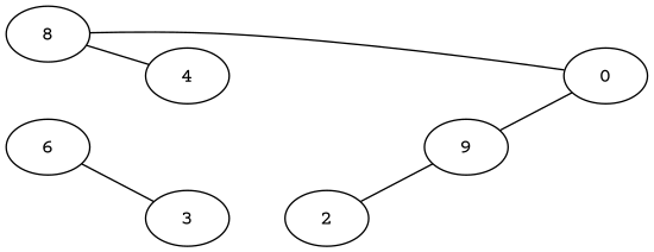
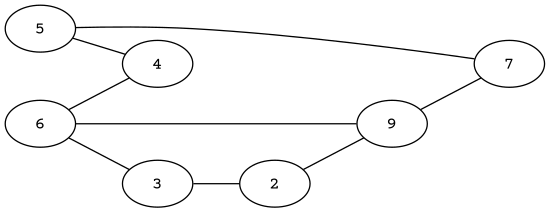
  graph {
    fontname="Courier Prime"
    rankdir=LR
    node [fillcolor=white fontname="Courier Prime" style=filled]
    edge [fontname="Courier Prime"]
    n1 [label=9]
-   0
+   0 [label=7]
    2
    3
-   5 [label=8]
+   5
    4
    6
    n1 -- 0
    2 -- n1
+   3 -- 2
    5 -- 0
    5 -- 4
+   6 -- n1
    6 -- 3
+   6 -- 4
  }
